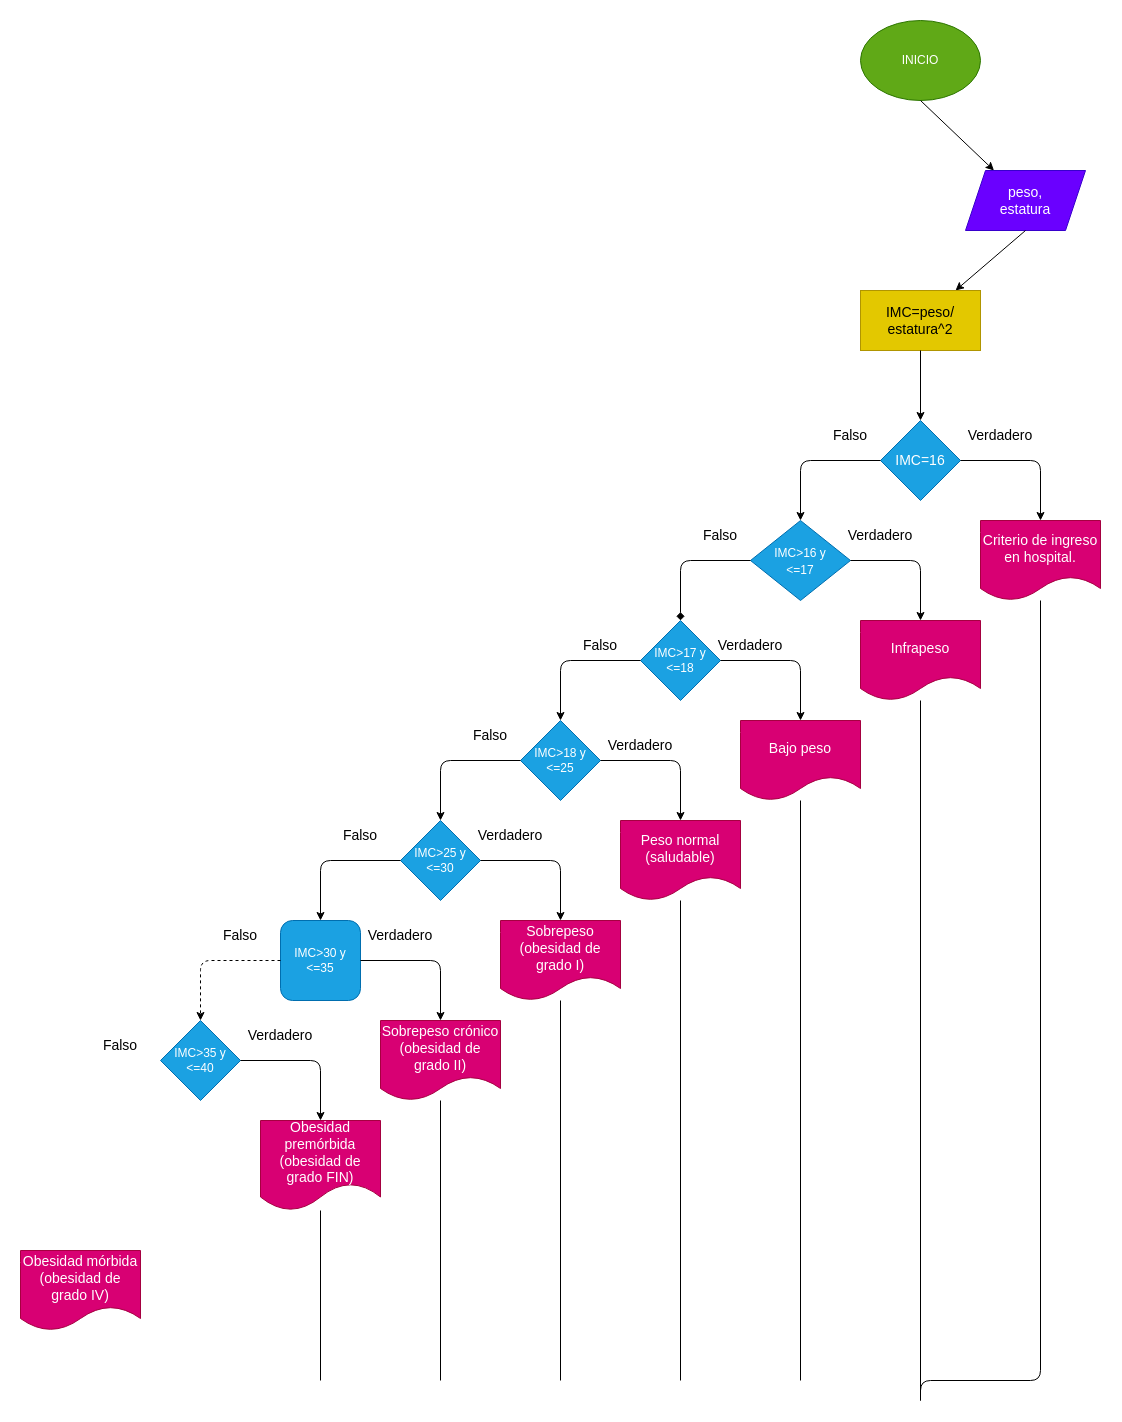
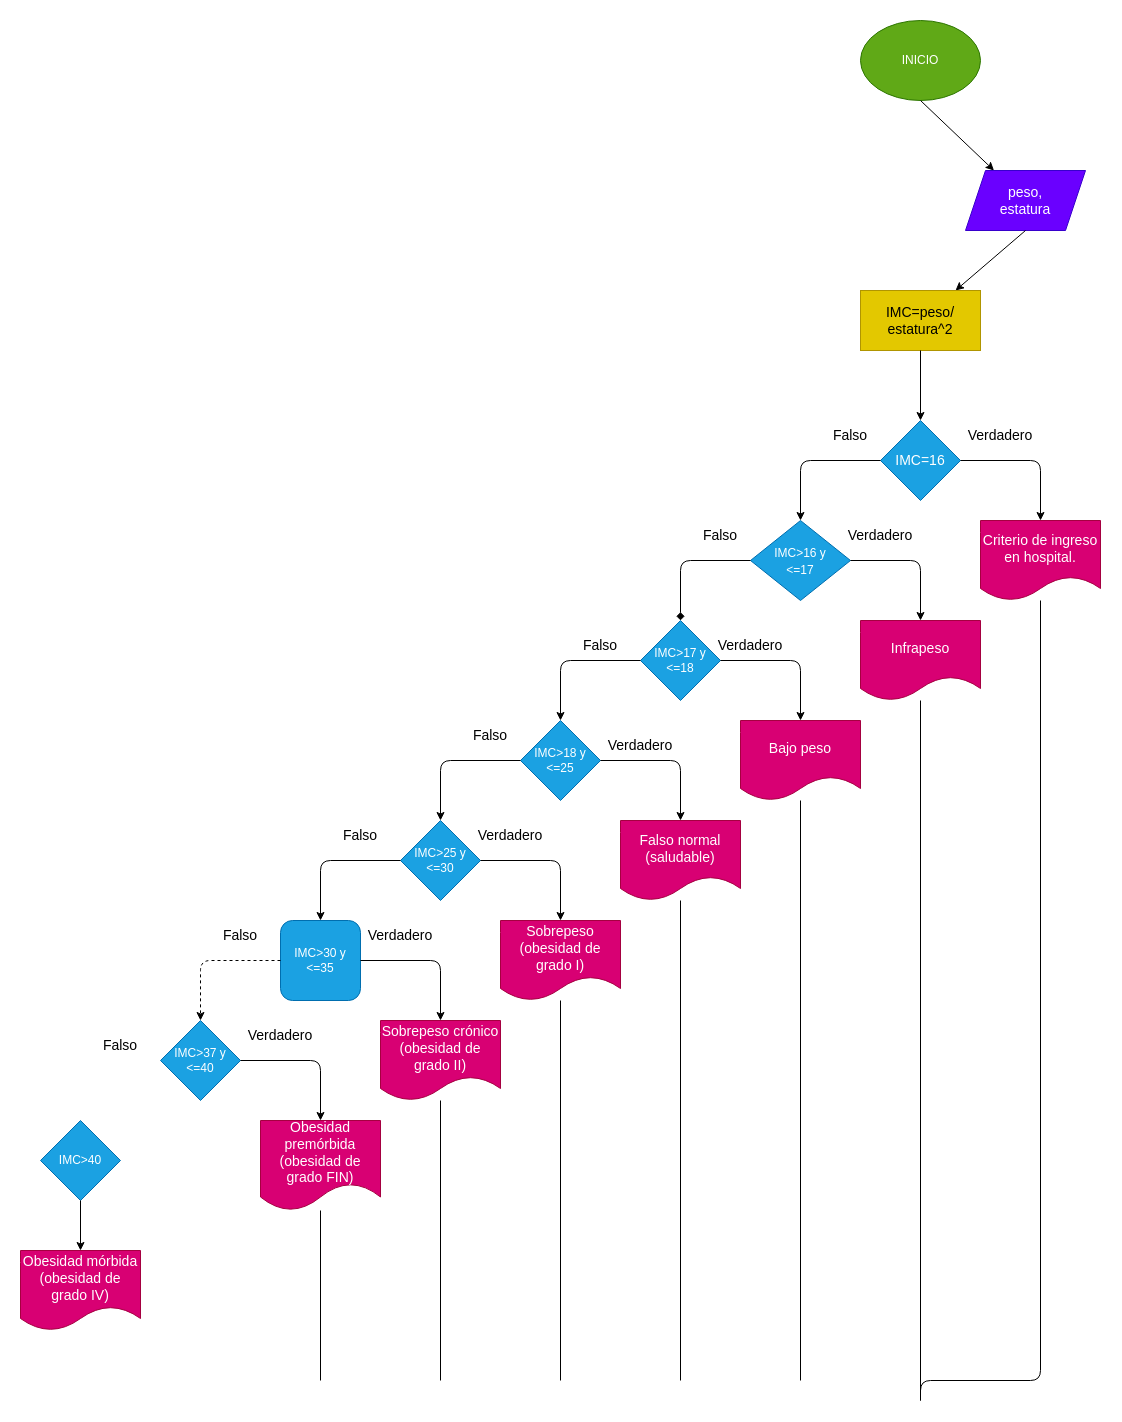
  <mxCell id="0" />
  <mxCell id="1" parent="0" />
  <mxCell id="2" value="INICIO" style="ellipse;whiteSpace=wrap;html=1;fillColor=#60a917;fontColor=#ffffff;strokeColor=#2D7600;" vertex="1" parent="1"><mxGeometry x="860" y="20" width="120" height="80" as="geometry" /></mxCell>
  <mxCell id="3" value="" style="endArrow=classic;html=1;fontSize=14;exitX=0.5;exitY=1;exitDx=0;exitDy=0;" edge="1" parent="1" source="2" target="4"><mxGeometry width="50" height="50" relative="1" as="geometry"><mxPoint x="900" y="130" as="sourcePoint" /><mxPoint x="920" y="180" as="targetPoint" /></mxGeometry></mxCell>
  <mxCell id="4" value="peso,&lt;br&gt;estatura" style="shape=parallelogram;perimeter=parallelogramPerimeter;whiteSpace=wrap;html=1;fixedSize=1;fontSize=14;fillColor=#6a00ff;fontColor=#ffffff;strokeColor=#3700CC;" vertex="1" parent="1"><mxGeometry x="965" y="170" width="120" height="60" as="geometry" /></mxCell>
  <mxCell id="5" value="" style="endArrow=classic;html=1;fontSize=14;exitX=0.5;exitY=1;exitDx=0;exitDy=0;" edge="1" parent="1" source="4" target="6"><mxGeometry width="50" height="50" relative="1" as="geometry"><mxPoint x="900" y="280" as="sourcePoint" /><mxPoint x="920" y="300" as="targetPoint" /></mxGeometry></mxCell>
  <mxCell id="6" value="IMC=peso/&lt;br&gt;estatura^2" style="rounded=0;whiteSpace=wrap;html=1;fontSize=14;fillColor=#e3c800;fontColor=#000000;strokeColor=#B09500;" vertex="1" parent="1"><mxGeometry x="860" y="290" width="120" height="60" as="geometry" /></mxCell>
  <mxCell id="7" value="" style="endArrow=classic;html=1;fontSize=14;exitX=0.5;exitY=1;exitDx=0;exitDy=0;" edge="1" parent="1" source="6" target="8"><mxGeometry width="50" height="50" relative="1" as="geometry"><mxPoint x="900" y="430" as="sourcePoint" /><mxPoint x="920" y="420" as="targetPoint" /></mxGeometry></mxCell>
  <mxCell id="8" value="IMC=16" style="rhombus;whiteSpace=wrap;html=1;fontSize=14;fillColor=#1ba1e2;fontColor=#ffffff;strokeColor=#006EAF;" vertex="1" parent="1"><mxGeometry x="880" y="420" width="80" height="80" as="geometry" /></mxCell>
  <mxCell id="9" value="" style="endArrow=classic;html=1;fontSize=14;exitX=1;exitY=0.5;exitDx=0;exitDy=0;" edge="1" parent="1" source="8" target="10"><mxGeometry width="50" height="50" relative="1" as="geometry"><mxPoint x="900" y="430" as="sourcePoint" /><mxPoint x="1020" y="480" as="targetPoint" /><Array as="points"><mxPoint x="1040" y="460" /></Array></mxGeometry></mxCell>
  <mxCell id="10" value="Criterio de ingreso en hospital." style="shape=document;whiteSpace=wrap;html=1;boundedLbl=1;fontSize=14;fillColor=#d80073;fontColor=#ffffff;strokeColor=#A50040;" vertex="1" parent="1"><mxGeometry x="980" y="520" width="120" height="80" as="geometry" /></mxCell>
  <mxCell id="11" value="" style="endArrow=classic;html=1;fontSize=14;exitX=0;exitY=0.5;exitDx=0;exitDy=0;" edge="1" parent="1" source="8" target="12"><mxGeometry width="50" height="50" relative="1" as="geometry"><mxPoint x="780" y="430" as="sourcePoint" /><mxPoint x="780" y="490" as="targetPoint" /><Array as="points"><mxPoint x="800" y="460" /></Array></mxGeometry></mxCell>
  <mxCell id="12" value="&lt;font style=&quot;font-size: 12px&quot;&gt;IMC&amp;gt;16 y &lt;br&gt;&amp;lt;=17&lt;/font&gt;" style="rhombus;whiteSpace=wrap;html=1;fontSize=14;fillColor=#1ba1e2;fontColor=#ffffff;strokeColor=#006EAF;" vertex="1" parent="1"><mxGeometry x="750" y="520" width="100" height="80" as="geometry" /></mxCell>
  <mxCell id="13" value="" style="endArrow=classic;html=1;fontSize=14;exitX=1;exitY=0.5;exitDx=0;exitDy=0;" edge="1" parent="1" source="12" target="14"><mxGeometry width="50" height="50" relative="1" as="geometry"><mxPoint x="780" y="630" as="sourcePoint" /><mxPoint x="920" y="620" as="targetPoint" /><Array as="points"><mxPoint x="920" y="560" /></Array></mxGeometry></mxCell>
  <mxCell id="14" value="Infrapeso" style="shape=document;whiteSpace=wrap;html=1;boundedLbl=1;fontSize=14;fillColor=#d80073;fontColor=#ffffff;strokeColor=#A50040;" vertex="1" parent="1"><mxGeometry x="860" y="620" width="120" height="80" as="geometry" /></mxCell>
  <mxCell id="15" value="" style="endArrow=diamond;html=1;fontSize=14;exitX=0;exitY=0.5;exitDx=0;exitDy=0;" edge="1" parent="1" source="12" target="16"><mxGeometry width="50" height="50" relative="1" as="geometry"><mxPoint x="780" y="620" as="sourcePoint" /><mxPoint x="680" y="620" as="targetPoint" /><Array as="points"><mxPoint x="680" y="560" /></Array></mxGeometry></mxCell>
  <mxCell id="16" value="IMC&amp;gt;17 y &amp;lt;=18" style="rhombus;whiteSpace=wrap;html=1;fontSize=12;fillColor=#1ba1e2;fontColor=#ffffff;strokeColor=#006EAF;" vertex="1" parent="1"><mxGeometry x="640" y="620" width="80" height="80" as="geometry" /></mxCell>
  <mxCell id="17" value="" style="endArrow=classic;html=1;fontSize=12;exitX=1;exitY=0.5;exitDx=0;exitDy=0;" edge="1" parent="1" source="16" target="18"><mxGeometry width="50" height="50" relative="1" as="geometry"><mxPoint x="780" y="740" as="sourcePoint" /><mxPoint x="800" y="740" as="targetPoint" /><Array as="points"><mxPoint x="800" y="660" /></Array></mxGeometry></mxCell>
  <mxCell id="18" value="&lt;font style=&quot;font-size: 14px&quot;&gt;Bajo peso&lt;/font&gt;" style="shape=document;whiteSpace=wrap;html=1;boundedLbl=1;fontSize=12;fillColor=#d80073;fontColor=#ffffff;strokeColor=#A50040;" vertex="1" parent="1"><mxGeometry x="740" y="720" width="120" height="80" as="geometry" /></mxCell>
  <mxCell id="19" value="" style="endArrow=classic;html=1;fontSize=12;exitX=0;exitY=0.5;exitDx=0;exitDy=0;" edge="1" parent="1" source="16" target="20"><mxGeometry width="50" height="50" relative="1" as="geometry"><mxPoint x="670" y="740" as="sourcePoint" /><mxPoint x="560" y="740" as="targetPoint" /><Array as="points"><mxPoint x="560" y="660" /></Array></mxGeometry></mxCell>
  <mxCell id="20" value="IMC&amp;gt;18 y &amp;lt;=25" style="rhombus;whiteSpace=wrap;html=1;fontSize=12;fillColor=#1ba1e2;fontColor=#ffffff;strokeColor=#006EAF;" vertex="1" parent="1"><mxGeometry x="520" y="720" width="80" height="80" as="geometry" /></mxCell>
  <mxCell id="21" value="" style="endArrow=classic;html=1;fontSize=12;exitX=1;exitY=0.5;exitDx=0;exitDy=0;" edge="1" parent="1" source="20" target="22"><mxGeometry width="50" height="50" relative="1" as="geometry"><mxPoint x="670" y="730" as="sourcePoint" /><mxPoint x="680" y="820" as="targetPoint" /><Array as="points"><mxPoint x="680" y="760" /></Array></mxGeometry></mxCell>
- <mxCell id="22" value="&lt;span style=&quot;font-size: 14px&quot;&gt;Peso normal (saludable)&lt;/span&gt;" style="shape=document;whiteSpace=wrap;html=1;boundedLbl=1;fontSize=12;fillColor=#d80073;fontColor=#ffffff;strokeColor=#A50040;" vertex="1" parent="1"><mxGeometry x="620" y="820" width="120" height="80" as="geometry" /></mxCell>
+ <mxCell id="22" value="&lt;span style=&quot;font-size: 14px&quot;&gt;Falso normal (saludable)&lt;/span&gt;" style="shape=document;whiteSpace=wrap;html=1;boundedLbl=1;fontSize=12;fillColor=#d80073;fontColor=#ffffff;strokeColor=#A50040;" vertex="1" parent="1"><mxGeometry x="620" y="820" width="120" height="80" as="geometry" /></mxCell>
  <mxCell id="23" value="" style="endArrow=classic;html=1;fontSize=12;exitX=0;exitY=0.5;exitDx=0;exitDy=0;" edge="1" parent="1" source="20" target="24"><mxGeometry width="50" height="50" relative="1" as="geometry"><mxPoint x="540" y="790" as="sourcePoint" /><mxPoint x="440" y="820" as="targetPoint" /><Array as="points"><mxPoint x="440" y="760" /></Array></mxGeometry></mxCell>
  <mxCell id="24" value="IMC&amp;gt;25 y &amp;lt;=30" style="rhombus;whiteSpace=wrap;html=1;fontSize=12;fillColor=#1ba1e2;fontColor=#ffffff;strokeColor=#006EAF;" vertex="1" parent="1"><mxGeometry x="400" y="820" width="80" height="80" as="geometry" /></mxCell>
  <mxCell id="25" value="" style="endArrow=classic;html=1;fontSize=12;exitX=1;exitY=0.5;exitDx=0;exitDy=0;" edge="1" parent="1" source="24" target="26"><mxGeometry width="50" height="50" relative="1" as="geometry"><mxPoint x="540" y="940" as="sourcePoint" /><mxPoint x="560" y="920" as="targetPoint" /><Array as="points"><mxPoint x="560" y="860" /></Array></mxGeometry></mxCell>
  <mxCell id="26" value="&lt;font style=&quot;font-size: 14px&quot;&gt;Sobrepeso (obesidad de grado I)&lt;/font&gt;" style="shape=document;whiteSpace=wrap;html=1;boundedLbl=1;fontSize=12;fillColor=#d80073;fontColor=#ffffff;strokeColor=#A50040;" vertex="1" parent="1"><mxGeometry x="500" y="920" width="120" height="80" as="geometry" /></mxCell>
  <mxCell id="27" value="" style="endArrow=classic;html=1;fontSize=12;exitX=0;exitY=0.5;exitDx=0;exitDy=0;" edge="1" parent="1" source="24" target="28"><mxGeometry width="50" height="50" relative="1" as="geometry"><mxPoint x="390" y="940" as="sourcePoint" /><mxPoint x="320" y="920" as="targetPoint" /><Array as="points"><mxPoint x="320" y="860" /></Array></mxGeometry></mxCell>
  <mxCell id="28" value="IMC&amp;gt;30 y &amp;lt;=35" style="whiteSpace=wrap;html=1;fontSize=12;fillColor=#1ba1e2;fontColor=#ffffff;strokeColor=#006EAF;rounded=1;" vertex="1" parent="1"><mxGeometry x="280" y="920" width="80" height="80" as="geometry" /></mxCell>
  <mxCell id="29" value="" style="endArrow=classic;html=1;fontSize=12;exitX=1;exitY=0.5;exitDx=0;exitDy=0;" edge="1" parent="1" source="28" target="30"><mxGeometry width="50" height="50" relative="1" as="geometry"><mxPoint x="390" y="980" as="sourcePoint" /><mxPoint x="440" y="1020" as="targetPoint" /><Array as="points"><mxPoint x="440" y="960" /></Array></mxGeometry></mxCell>
  <mxCell id="30" value="&lt;font style=&quot;font-size: 14px&quot;&gt;Sobrepeso crónico (obesidad de grado II)&lt;/font&gt;" style="shape=document;whiteSpace=wrap;html=1;boundedLbl=1;fontSize=12;fillColor=#d80073;fontColor=#ffffff;strokeColor=#A50040;" vertex="1" parent="1"><mxGeometry x="380" y="1020" width="120" height="80" as="geometry" /></mxCell>
  <mxCell id="31" value="" style="endArrow=classic;html=1;fontSize=12;exitX=0;exitY=0.5;exitDx=0;exitDy=0;dashed=1;" edge="1" parent="1" source="28" target="32"><mxGeometry width="50" height="50" relative="1" as="geometry"><mxPoint x="180" y="980" as="sourcePoint" /><mxPoint x="200" y="1020" as="targetPoint" /><Array as="points"><mxPoint x="200" y="960" /></Array></mxGeometry></mxCell>
- <mxCell id="32" value="IMC&amp;gt;35 y &amp;lt;=40" style="rhombus;whiteSpace=wrap;html=1;fontSize=12;fillColor=#1ba1e2;fontColor=#ffffff;strokeColor=#006EAF;" vertex="1" parent="1"><mxGeometry x="160" y="1020" width="80" height="80" as="geometry" /></mxCell>
+ <mxCell id="32" value="IMC&amp;gt;37 y &amp;lt;=40" style="rhombus;whiteSpace=wrap;html=1;fontSize=12;fillColor=#1ba1e2;fontColor=#ffffff;strokeColor=#006EAF;" vertex="1" parent="1"><mxGeometry x="160" y="1020" width="80" height="80" as="geometry" /></mxCell>
  <mxCell id="33" value="" style="endArrow=classic;html=1;fontSize=12;exitX=1;exitY=0.5;exitDx=0;exitDy=0;" edge="1" parent="1" source="32" target="34"><mxGeometry width="50" height="50" relative="1" as="geometry"><mxPoint x="180" y="1190" as="sourcePoint" /><mxPoint x="320" y="1120" as="targetPoint" /><Array as="points"><mxPoint x="320" y="1060" /></Array></mxGeometry></mxCell>
  <mxCell id="34" value="&lt;div&gt;&lt;font style=&quot;font-size: 14px&quot;&gt;Obesidad premórbida (obesidad de grado&amp;nbsp;&lt;span&gt;FIN)&lt;/span&gt;&lt;/font&gt;&lt;/div&gt;" style="shape=document;whiteSpace=wrap;html=1;boundedLbl=1;fontSize=12;fillColor=#d80073;fontColor=#ffffff;strokeColor=#A50040;" vertex="1" parent="1"><mxGeometry x="260" y="1120" width="120" height="90" as="geometry" /></mxCell>
+ <mxCell id="35" value="IMC&amp;gt;40" style="rhombus;whiteSpace=wrap;html=1;fontSize=12;fillColor=#1ba1e2;fontColor=#ffffff;strokeColor=#006EAF;" vertex="1" parent="1"><mxGeometry x="40" y="1120" width="80" height="80" as="geometry" /></mxCell>
+ <mxCell id="36" value="" style="endArrow=classic;html=1;fontSize=12;exitX=0.5;exitY=1;exitDx=0;exitDy=0;" edge="1" parent="1" source="35" target="37"><mxGeometry width="50" height="50" relative="1" as="geometry"><mxPoint x="60" y="1190" as="sourcePoint" /><mxPoint x="80" y="1260" as="targetPoint" /></mxGeometry></mxCell>
  <mxCell id="37" value="&lt;div&gt;&lt;font style=&quot;font-size: 14px&quot;&gt;Obesidad mórbida (obesidad de grado&amp;nbsp;&lt;span&gt;IV)&lt;/span&gt;&lt;/font&gt;&lt;/div&gt;" style="shape=document;whiteSpace=wrap;html=1;boundedLbl=1;fontSize=12;fillColor=#d80073;fontColor=#ffffff;strokeColor=#A50040;" vertex="1" parent="1"><mxGeometry x="20" y="1250" width="120" height="80" as="geometry" /></mxCell>
  <mxCell id="38" value="" style="endArrow=none;html=1;fontSize=14;" edge="1" parent="1" target="34"><mxGeometry width="50" height="50" relative="1" as="geometry"><mxPoint x="320" y="1380" as="sourcePoint" /><mxPoint x="250" y="1280" as="targetPoint" /></mxGeometry></mxCell>
  <mxCell id="39" value="" style="endArrow=none;html=1;fontSize=14;" edge="1" parent="1" target="30"><mxGeometry width="50" height="50" relative="1" as="geometry"><mxPoint x="440" y="1380" as="sourcePoint" /><mxPoint x="480" y="1220" as="targetPoint" /></mxGeometry></mxCell>
  <mxCell id="40" value="" style="endArrow=none;html=1;fontSize=14;" edge="1" parent="1" target="26"><mxGeometry width="50" height="50" relative="1" as="geometry"><mxPoint x="560" y="1380" as="sourcePoint" /><mxPoint x="780" y="1120" as="targetPoint" /></mxGeometry></mxCell>
  <mxCell id="41" value="" style="endArrow=none;html=1;fontSize=14;" edge="1" parent="1" target="22"><mxGeometry width="50" height="50" relative="1" as="geometry"><mxPoint x="680" y="1380" as="sourcePoint" /><mxPoint x="780" y="910" as="targetPoint" /></mxGeometry></mxCell>
  <mxCell id="42" value="" style="endArrow=none;html=1;fontSize=14;" edge="1" parent="1" target="18"><mxGeometry width="50" height="50" relative="1" as="geometry"><mxPoint x="800" y="1380" as="sourcePoint" /><mxPoint x="780" y="910" as="targetPoint" /></mxGeometry></mxCell>
  <mxCell id="43" value="" style="endArrow=none;html=1;fontSize=14;" edge="1" parent="1" target="14"><mxGeometry width="50" height="50" relative="1" as="geometry"><mxPoint x="920" y="1400" as="sourcePoint" /><mxPoint x="900" y="750" as="targetPoint" /></mxGeometry></mxCell>
  <mxCell id="44" value="" style="endArrow=none;html=1;fontSize=14;" edge="1" parent="1" target="10"><mxGeometry width="50" height="50" relative="1" as="geometry"><mxPoint x="920" y="1400" as="sourcePoint" /><mxPoint x="1050" y="640" as="targetPoint" /><Array as="points"><mxPoint x="920" y="1380" /><mxPoint x="1040" y="1380" /></Array></mxGeometry></mxCell>
  <mxCell id="45" value="Verdadero" style="text;html=1;strokeColor=none;fillColor=none;align=center;verticalAlign=middle;whiteSpace=wrap;rounded=0;fontSize=14;" vertex="1" parent="1"><mxGeometry x="970" y="420" width="60" height="30" as="geometry" /></mxCell>
  <mxCell id="46" value="Verdadero" style="text;html=1;strokeColor=none;fillColor=none;align=center;verticalAlign=middle;whiteSpace=wrap;rounded=0;fontSize=14;" vertex="1" parent="1"><mxGeometry x="850" y="520" width="60" height="30" as="geometry" /></mxCell>
  <mxCell id="47" value="Verdadero" style="text;html=1;strokeColor=none;fillColor=none;align=center;verticalAlign=middle;whiteSpace=wrap;rounded=0;fontSize=14;" vertex="1" parent="1"><mxGeometry x="720" y="630" width="60" height="30" as="geometry" /></mxCell>
  <mxCell id="48" value="Verdadero" style="text;html=1;strokeColor=none;fillColor=none;align=center;verticalAlign=middle;whiteSpace=wrap;rounded=0;fontSize=14;" vertex="1" parent="1"><mxGeometry x="610" y="730" width="60" height="30" as="geometry" /></mxCell>
  <mxCell id="49" value="Verdadero" style="text;html=1;strokeColor=none;fillColor=none;align=center;verticalAlign=middle;whiteSpace=wrap;rounded=0;fontSize=14;" vertex="1" parent="1"><mxGeometry x="480" y="820" width="60" height="30" as="geometry" /></mxCell>
  <mxCell id="50" value="Verdadero" style="text;html=1;strokeColor=none;fillColor=none;align=center;verticalAlign=middle;whiteSpace=wrap;rounded=0;fontSize=14;" vertex="1" parent="1"><mxGeometry x="370" y="920" width="60" height="30" as="geometry" /></mxCell>
  <mxCell id="51" value="Verdadero" style="text;html=1;strokeColor=none;fillColor=none;align=center;verticalAlign=middle;whiteSpace=wrap;rounded=0;fontSize=14;" vertex="1" parent="1"><mxGeometry x="250" y="1020" width="60" height="30" as="geometry" /></mxCell>
  <mxCell id="52" value="Falso" style="text;html=1;strokeColor=none;fillColor=none;align=center;verticalAlign=middle;whiteSpace=wrap;rounded=0;fontSize=14;" vertex="1" parent="1"><mxGeometry x="90" y="1030" width="60" height="30" as="geometry" /></mxCell>
  <mxCell id="53" value="Falso" style="text;html=1;strokeColor=none;fillColor=none;align=center;verticalAlign=middle;whiteSpace=wrap;rounded=0;fontSize=14;" vertex="1" parent="1"><mxGeometry x="330" y="820" width="60" height="30" as="geometry" /></mxCell>
  <mxCell id="54" value="Falso" style="text;html=1;strokeColor=none;fillColor=none;align=center;verticalAlign=middle;whiteSpace=wrap;rounded=0;fontSize=14;" vertex="1" parent="1"><mxGeometry x="460" y="720" width="60" height="30" as="geometry" /></mxCell>
  <mxCell id="55" value="Falso" style="text;html=1;strokeColor=none;fillColor=none;align=center;verticalAlign=middle;whiteSpace=wrap;rounded=0;fontSize=14;" vertex="1" parent="1"><mxGeometry x="570" y="630" width="60" height="30" as="geometry" /></mxCell>
  <mxCell id="56" value="Falso" style="text;html=1;strokeColor=none;fillColor=none;align=center;verticalAlign=middle;whiteSpace=wrap;rounded=0;fontSize=14;" vertex="1" parent="1"><mxGeometry x="690" y="520" width="60" height="30" as="geometry" /></mxCell>
  <mxCell id="57" value="Falso" style="text;html=1;strokeColor=none;fillColor=none;align=center;verticalAlign=middle;whiteSpace=wrap;rounded=0;fontSize=14;" vertex="1" parent="1"><mxGeometry x="820" y="415" width="60" height="40" as="geometry" /></mxCell>
  <mxCell id="58" value="Falso" style="text;html=1;strokeColor=none;fillColor=none;align=center;verticalAlign=middle;whiteSpace=wrap;rounded=0;fontSize=14;" vertex="1" parent="1"><mxGeometry x="210" y="920" width="60" height="30" as="geometry" /></mxCell>
